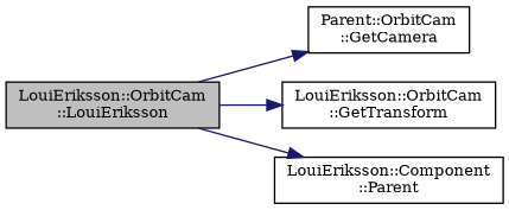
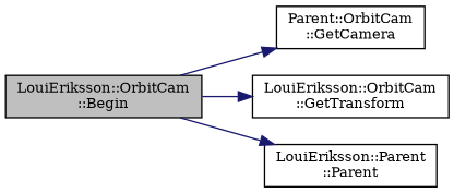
  digraph {
    fontname="DejaVu Serif"
    rankdir=LR
    node [color=black fillcolor=white fontname="DejaVu Serif" fontsize=10 shape=record style=filled]
    edge [color=midnightblue fontname="DejaVu Serif" fontsize=10 labelfontname=Helvetica labelfontsize=10 style=solid]
-   n1 [fillcolor=grey75 fontcolor=black height=0.2 label="LouiEriksson::OrbitCam\l::LouiEriksson" width=0.4]
+   n1 [fillcolor=grey75 fontcolor=black height=0.2 label="LouiEriksson::OrbitCam\l::Begin" width=0.4]
    n2 [height=0.2 label="Parent::OrbitCam\l::GetCamera" width=0.4]
    n3 [height=0.2 label="LouiEriksson::OrbitCam\l::GetTransform" width=0.4]
-   n4 [height=0.2 label="LouiEriksson::Component\l::Parent" width=0.4]
+   n4 [height=0.2 label="LouiEriksson::Parent\l::Parent" width=0.4]
    n1 -> n2
    n1 -> n3
    n1 -> n4
  }
